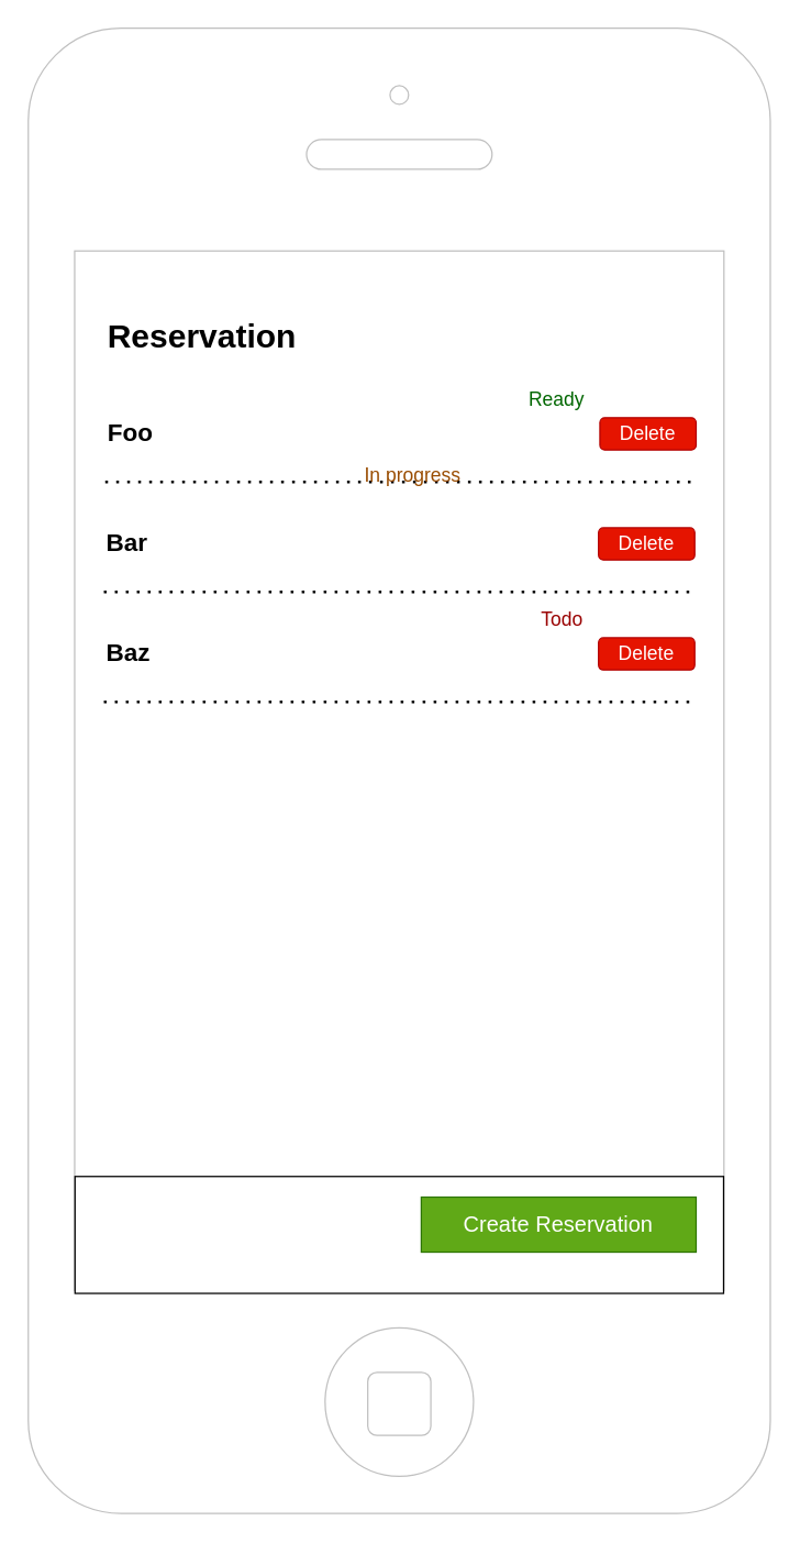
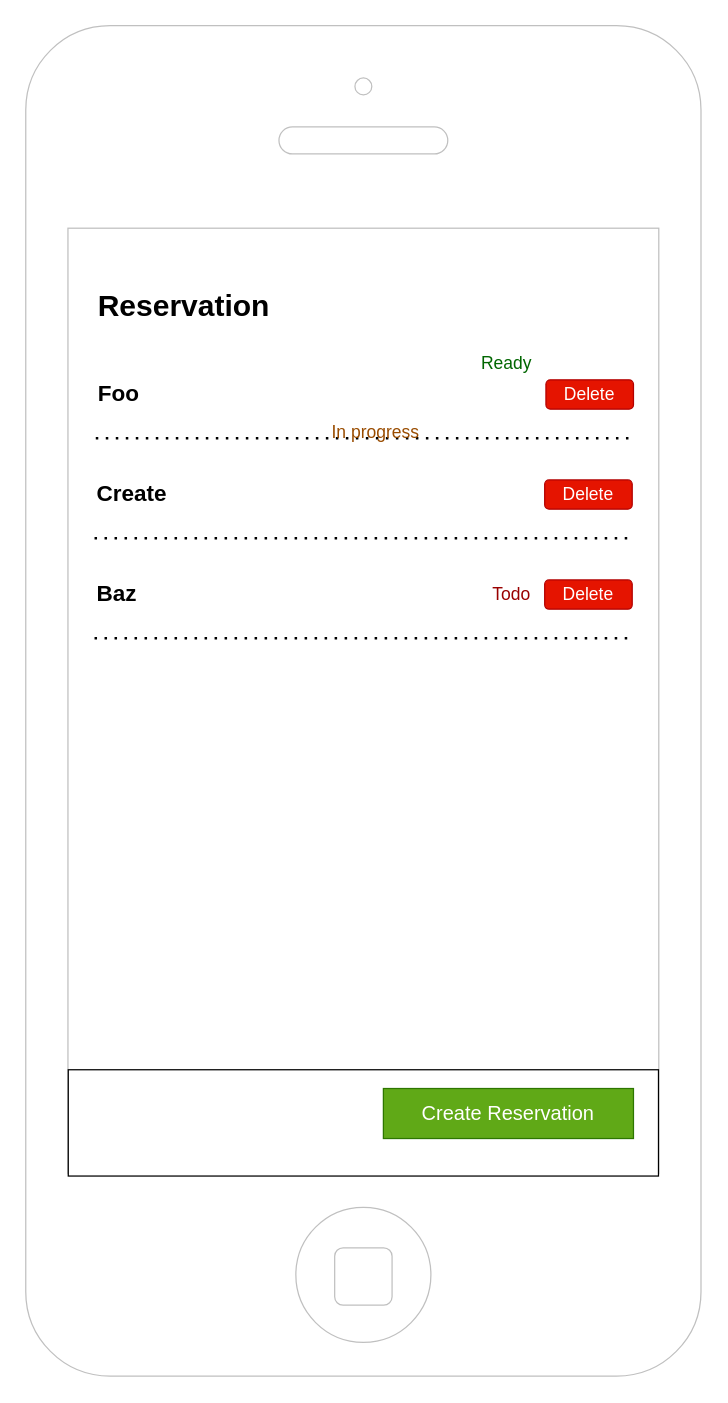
  <mxCell id="0" />
  <mxCell id="1" parent="0" />
  <mxCell id="2" value="" style="html=1;verticalLabelPosition=bottom;labelBackgroundColor=#ffffff;verticalAlign=top;shadow=0;dashed=0;strokeWidth=1;shape=mxgraph.ios7.misc.iphone;strokeColor=#c0c0c0;movable=0;resizable=0;rotatable=0;deletable=0;editable=0;connectable=0;" parent="1" vertex="1"><mxGeometry x="20" y="20" width="540" height="1080" as="geometry" /></mxCell>
  <mxCell id="3" value="&lt;h1&gt;Reservation&lt;/h1&gt;" style="text;html=1;align=left;verticalAlign=middle;resizable=0;points=[];autosize=1;" parent="1" vertex="1"><mxGeometry x="76" y="220" width="170" height="50" as="geometry" /></mxCell>
  <mxCell id="4" value="&lt;h2&gt;Foo&lt;/h2&gt;" style="text;html=1;align=left;verticalAlign=middle;resizable=0;points=[];autosize=1;" parent="1" vertex="1"><mxGeometry x="76" y="290" width="50" height="50" as="geometry" /></mxCell>
  <mxCell id="5" value="&lt;font style=&quot;font-size: 14px&quot;&gt;Delete&lt;/font&gt;" style="rounded=1;html=1;shadow=0;dashed=0;whiteSpace=wrap;fontSize=10;fillColor=#e51400;align=center;strokeColor=#B20000;fontColor=#ffffff;" parent="1" vertex="1"><mxGeometry x="436" y="303.28" width="70" height="23.44" as="geometry" /></mxCell>
  <mxCell id="6" value="" style="endArrow=none;dashed=1;html=1;dashPattern=1 3;strokeWidth=2;" parent="1" edge="1"><mxGeometry width="50" height="50" relative="1" as="geometry"><mxPoint x="76" y="350" as="sourcePoint" /><mxPoint x="506" y="350" as="targetPoint" /></mxGeometry></mxCell>
- <mxCell id="7" value="&lt;h2&gt;Bar&lt;/h2&gt;" style="text;html=1;align=left;verticalAlign=middle;resizable=0;points=[];autosize=1;" parent="1" vertex="1"><mxGeometry x="75" y="370" width="50" height="50" as="geometry" /></mxCell>
+ <mxCell id="7" value="&lt;h2&gt;Create&lt;/h2&gt;" style="text;html=1;align=left;verticalAlign=middle;resizable=0;points=[];autosize=1;" parent="1" vertex="1"><mxGeometry x="75" y="370" width="50" height="50" as="geometry" /></mxCell>
  <mxCell id="8" value="&lt;font style=&quot;font-size: 14px&quot;&gt;Delete&lt;/font&gt;" style="rounded=1;html=1;shadow=0;dashed=0;whiteSpace=wrap;fontSize=10;fillColor=#e51400;align=center;strokeColor=#B20000;fontColor=#ffffff;" parent="1" vertex="1"><mxGeometry x="435" y="383.28" width="70" height="23.44" as="geometry" /></mxCell>
  <mxCell id="9" value="" style="endArrow=none;dashed=1;html=1;dashPattern=1 3;strokeWidth=2;" parent="1" edge="1"><mxGeometry width="50" height="50" relative="1" as="geometry"><mxPoint x="75" y="430" as="sourcePoint" /><mxPoint x="505" y="430" as="targetPoint" /></mxGeometry></mxCell>
  <mxCell id="10" value="&lt;h2&gt;Baz&lt;/h2&gt;" style="text;html=1;align=left;verticalAlign=middle;resizable=0;points=[];autosize=1;" parent="1" vertex="1"><mxGeometry x="75" y="450" width="50" height="50" as="geometry" /></mxCell>
  <mxCell id="11" value="&lt;font style=&quot;font-size: 14px&quot;&gt;Delete&lt;/font&gt;" style="rounded=1;html=1;shadow=0;dashed=0;whiteSpace=wrap;fontSize=10;fillColor=#e51400;align=center;strokeColor=#B20000;fontColor=#ffffff;" parent="1" vertex="1"><mxGeometry x="435" y="463.28" width="70" height="23.44" as="geometry" /></mxCell>
  <mxCell id="12" value="" style="endArrow=none;dashed=1;html=1;dashPattern=1 3;strokeWidth=2;" parent="1" edge="1"><mxGeometry width="50" height="50" relative="1" as="geometry"><mxPoint x="75" y="510" as="sourcePoint" /><mxPoint x="505" y="510" as="targetPoint" /></mxGeometry></mxCell>
  <mxCell id="13" value="" style="rounded=0;whiteSpace=wrap;html=1;" parent="1" vertex="1"><mxGeometry x="54" y="855" width="472" height="85" as="geometry" /></mxCell>
  <mxCell id="14" value="&lt;font style=&quot;font-size: 16px&quot;&gt;Create Reservation&lt;/font&gt;" style="html=1;shadow=0;dashed=0;whiteSpace=wrap;fontSize=10;fillColor=#60a917;align=center;strokeColor=#2D7600;fontColor=#ffffff;rounded=0;" parent="1" vertex="1"><mxGeometry x="306" y="870" width="200" height="40" as="geometry" /></mxCell>
  <mxCell id="15" value="&lt;p&gt;&lt;span style=&quot;font-weight: normal&quot;&gt;&lt;font style=&quot;font-size: 14px&quot;&gt;Ready&lt;/font&gt;&lt;/span&gt;&lt;/p&gt;" style="text;html=1;align=right;verticalAlign=middle;resizable=0;points=[];autosize=1;fontColor=#006600;" parent="1" vertex="1"><mxGeometry x="366" y="270" width="60" height="40" as="geometry" /></mxCell>
  <mxCell id="16" value="&lt;p&gt;&lt;span style=&quot;font-weight: normal&quot;&gt;&lt;font style=&quot;font-size: 14px&quot;&gt;In progress&lt;/font&gt;&lt;/span&gt;&lt;/p&gt;" style="text;html=1;align=right;verticalAlign=middle;resizable=0;points=[];autosize=1;fontColor=#994C00;" parent="1" vertex="1"><mxGeometry x="246" y="325" width="90" height="40" as="geometry" /></mxCell>
- <mxCell id="17" value="&lt;p&gt;&lt;span style=&quot;font-weight: normal&quot;&gt;&lt;font style=&quot;font-size: 14px&quot; color=&quot;#990000&quot;&gt;Todo&lt;/font&gt;&lt;/span&gt;&lt;/p&gt;" style="text;html=1;align=right;verticalAlign=middle;resizable=0;points=[];autosize=1;fontColor=#994C00;" parent="1" vertex="1"><mxGeometry x="375" y="430" width="50" height="40" as="geometry" /></mxCell>
+ <mxCell id="17" value="&lt;p&gt;&lt;span style=&quot;font-weight: normal&quot;&gt;&lt;font style=&quot;font-size: 14px&quot; color=&quot;#990000&quot;&gt;Todo&lt;/font&gt;&lt;/span&gt;&lt;/p&gt;" style="text;html=1;align=right;verticalAlign=middle;resizable=0;points=[];autosize=1;fontColor=#994C00;" parent="1" vertex="1"><mxGeometry x="375" y="455" width="50" height="40" as="geometry" /></mxCell>
